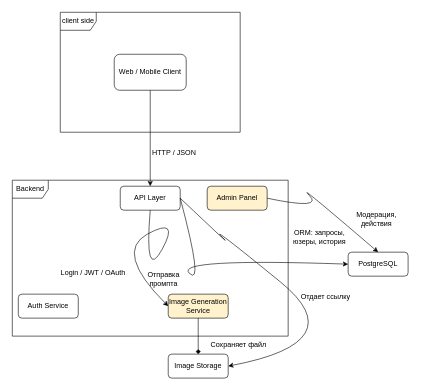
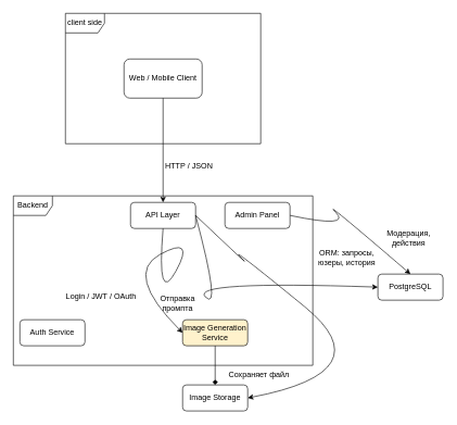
  <mxCell id="0" />
  <mxCell id="1" parent="0" />
  <mxCell id="2" value="client side" style="shape=umlFrame;whiteSpace=wrap;html=1;pointerEvents=0;" vertex="1" parent="1"><mxGeometry x="100" y="20" width="300" height="200" as="geometry" /></mxCell>
  <mxCell id="3" value="Web / Mobile Client" style="rounded=1;whiteSpace=wrap;html=1;" vertex="1" parent="1"><mxGeometry x="190" y="90" width="120" height="60" as="geometry" /></mxCell>
  <mxCell id="4" value="" style="endArrow=classic;html=1;exitX=0.5;exitY=1;exitDx=0;exitDy=0;entryX=0.5;entryY=0;entryDx=0;entryDy=0;" edge="1" parent="1" source="3" target="7"><mxGeometry width="50" height="50" relative="1" as="geometry"><mxPoint x="270" y="200" as="sourcePoint" /><mxPoint x="250" y="310" as="targetPoint" /></mxGeometry></mxCell>
  <mxCell id="5" value="HTTP / JSON" style="text;html=1;align=center;verticalAlign=middle;whiteSpace=wrap;rounded=0;" vertex="1" parent="1"><mxGeometry x="250" y="240" width="80" height="30" as="geometry" /></mxCell>
  <mxCell id="6" value="Backend" style="shape=umlFrame;whiteSpace=wrap;html=1;pointerEvents=0;" vertex="1" parent="1"><mxGeometry x="20" y="300" width="460" height="260" as="geometry" /></mxCell>
  <mxCell id="7" value="API Layer" style="rounded=1;whiteSpace=wrap;html=1;" vertex="1" parent="1"><mxGeometry x="200" y="310" width="100" height="40" as="geometry" /></mxCell>
- <mxCell id="8" value="Admin Panel" style="rounded=1;whiteSpace=wrap;html=1;fillColor=#fff2cc;" vertex="1" parent="1"><mxGeometry x="345" y="310" width="100" height="40" as="geometry" /></mxCell>
+ <mxCell id="8" value="Admin Panel" style="rounded=1;whiteSpace=wrap;html=1;" vertex="1" parent="1"><mxGeometry x="345" y="310" width="100" height="40" as="geometry" /></mxCell>
  <mxCell id="9" value="Auth Service" style="rounded=1;whiteSpace=wrap;html=1;" vertex="1" parent="1"><mxGeometry x="30" y="490" width="100" height="40" as="geometry" /></mxCell>
  <mxCell id="10" value="Image Generation Service" style="rounded=1;whiteSpace=wrap;html=1;fillColor=#fff2cc;" vertex="1" parent="1"><mxGeometry x="280" y="490" width="100" height="40" as="geometry" /></mxCell>
  <mxCell id="11" value="Image Storage" style="rounded=1;whiteSpace=wrap;html=1;" vertex="1" parent="1"><mxGeometry x="280" y="590" width="100" height="40" as="geometry" /></mxCell>
  <mxCell id="12" value="PostgreSQL" style="rounded=1;whiteSpace=wrap;html=1;" vertex="1" parent="1"><mxGeometry x="580" y="420" width="100" height="40" as="geometry" /></mxCell>
  <mxCell id="13" value="" style="curved=1;endArrow=classic;html=1;exitX=0.5;exitY=1;exitDx=0;exitDy=0;entryX=0;entryY=0.5;entryDx=0;entryDy=0;" edge="1" parent="1" source="7" target="10"><mxGeometry width="50" height="50" relative="1" as="geometry"><mxPoint x="260" y="370" as="sourcePoint" /><mxPoint x="140" y="530" as="targetPoint" /><Array as="points"><mxPoint x="240" y="470" /><mxPoint x="300" y="360" /><mxPoint x="190" y="420" /></Array></mxGeometry></mxCell>
  <mxCell id="14" value="" style="curved=1;endArrow=classic;html=1;exitX=1;exitY=0.5;exitDx=0;exitDy=0;entryX=0;entryY=0.5;entryDx=0;entryDy=0;" edge="1" parent="1" source="7" target="12"><mxGeometry width="50" height="50" relative="1" as="geometry"><mxPoint x="360" y="380" as="sourcePoint" /><mxPoint x="240" y="540" as="targetPoint" /><Array as="points"><mxPoint x="340" y="480" /><mxPoint x="290" y="430" /></Array></mxGeometry></mxCell>
  <mxCell id="15" value="" style="endArrow=diamond;html=1;exitX=0.5;exitY=1;exitDx=0;exitDy=0;entryX=0.5;entryY=0;entryDx=0;entryDy=0;" edge="1" parent="1" source="10" target="11"><mxGeometry width="50" height="50" relative="1" as="geometry"><mxPoint x="360" y="600" as="sourcePoint" /><mxPoint x="410" y="550" as="targetPoint" /></mxGeometry></mxCell>
  <mxCell id="16" value="" style="curved=1;endArrow=classic;html=1;exitX=1;exitY=0.5;exitDx=0;exitDy=0;entryX=0.5;entryY=0;entryDx=0;entryDy=0;" edge="1" parent="1" source="8" target="12"><mxGeometry width="50" height="50" relative="1" as="geometry"><mxPoint x="490" y="350" as="sourcePoint" /><mxPoint x="540" y="300" as="targetPoint" /><Array as="points"><mxPoint x="540" y="350" /><mxPoint x="490" y="300" /></Array></mxGeometry></mxCell>
  <mxCell id="17" value="" style="curved=1;endArrow=classic;html=1;exitX=1;exitY=0.5;exitDx=0;exitDy=0;entryX=1;entryY=0.5;entryDx=0;entryDy=0;" edge="1" parent="1" source="7" target="11"><mxGeometry width="50" height="50" relative="1" as="geometry"><mxPoint x="345" y="420" as="sourcePoint" /><mxPoint x="395" y="370" as="targetPoint" /><Array as="points"><mxPoint x="395" y="420" /><mxPoint x="345" y="370" /><mxPoint x="590" y="570" /></Array></mxGeometry></mxCell>
  <mxCell id="18" value="Сохраняет файл" style="text;html=1;align=center;verticalAlign=middle;whiteSpace=wrap;rounded=0;" vertex="1" parent="1"><mxGeometry x="345" y="560" width="105" height="30" as="geometry" /></mxCell>
- <mxCell id="19" value="Отдает ссылку" style="text;html=1;align=center;verticalAlign=middle;whiteSpace=wrap;rounded=0;" vertex="1" parent="1"><mxGeometry x="490" y="480" width="105" height="30" as="geometry" /></mxCell>
  <mxCell id="20" value="Модерация, действия" style="text;html=1;align=center;verticalAlign=middle;whiteSpace=wrap;rounded=0;" vertex="1" parent="1"><mxGeometry x="575" y="350" width="105" height="30" as="geometry" /></mxCell>
  <mxCell id="21" value="ORM: запросы, юзеры, история" style="text;html=1;align=center;verticalAlign=middle;whiteSpace=wrap;rounded=0;" vertex="1" parent="1"><mxGeometry x="480" y="380" width="105" height="30" as="geometry" /></mxCell>
  <mxCell id="22" value="Login / JWT / OAuth" style="text;html=1;align=center;verticalAlign=middle;whiteSpace=wrap;rounded=0;" vertex="1" parent="1"><mxGeometry x="100" y="440" width="110" height="30" as="geometry" /></mxCell>
  <mxCell id="23" value="Отправка промпта" style="text;html=1;align=center;verticalAlign=middle;whiteSpace=wrap;rounded=0;" vertex="1" parent="1"><mxGeometry x="220" y="450" width="105" height="30" as="geometry" /></mxCell>
